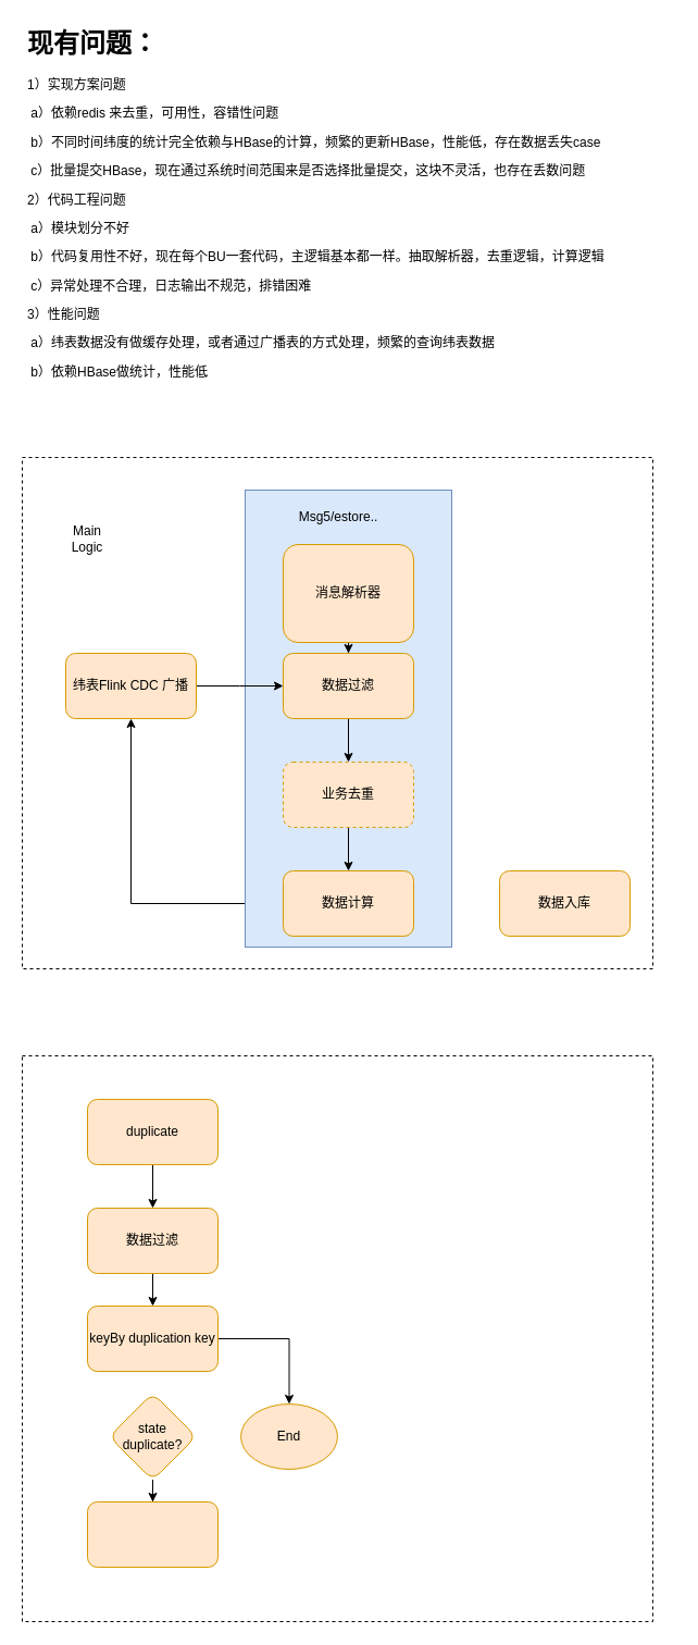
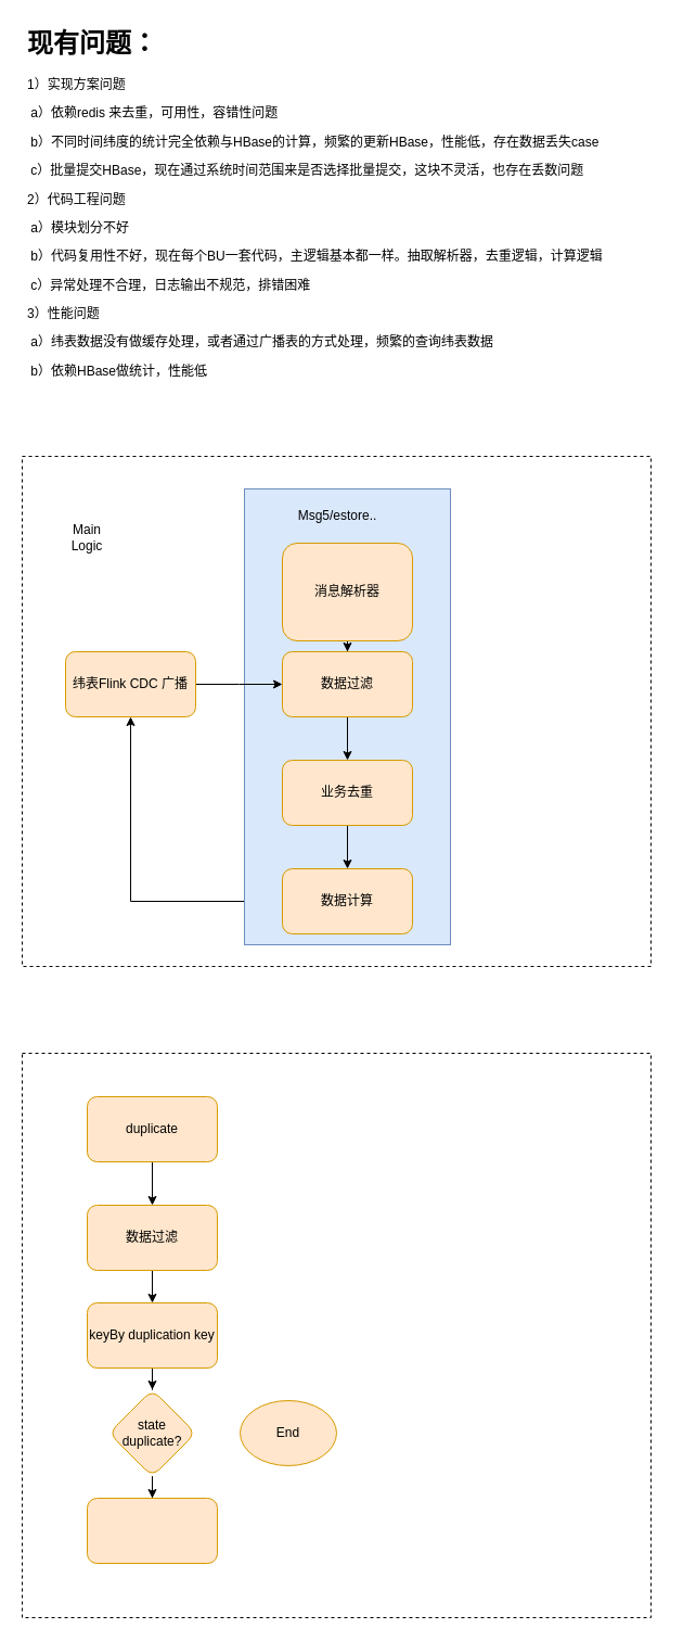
  <mxCell id="0" />
  <mxCell id="1" parent="0" />
  <mxCell id="2" value="" style="rounded=0;whiteSpace=wrap;html=1;dashed=1;" parent="1" vertex="1"><mxGeometry x="20" y="420" width="580" height="470" as="geometry" /></mxCell>
  <mxCell id="3" value="&lt;h1&gt;现有问题：&lt;/h1&gt;&lt;p&gt;1）实现方案问题&lt;/p&gt;&lt;p&gt;&lt;span style=&quot;white-space: pre&quot;&gt; a）依赖redis 来去重，可用性，容错性问题&lt;/span&gt;&lt;br&gt;&lt;/p&gt;&lt;p&gt;&lt;span style=&quot;white-space: pre&quot;&gt; b）不同时间纬度的统计完全依赖与HBase的计算，频繁的更新HBase，性能低，存在数据丢失case&lt;/span&gt;&lt;br&gt;&lt;/p&gt;&lt;p&gt;&lt;span style=&quot;white-space: pre&quot;&gt;&lt;span style=&quot;white-space: pre&quot;&gt; c）批量提交HBase，现在通过系统时间范围来是否选择批量提交，这块不灵活，也存在丢数问题&lt;/span&gt;&lt;/span&gt;&lt;/p&gt;&lt;p&gt;&lt;span style=&quot;white-space: pre&quot;&gt;2）代码工程问题&lt;/span&gt;&lt;/p&gt;&lt;p&gt;&lt;span style=&quot;white-space: pre&quot;&gt;&lt;span style=&quot;white-space: pre&quot;&gt; a）模块划分不好&lt;/span&gt;&lt;br&gt;&lt;/span&gt;&lt;/p&gt;&lt;p&gt;&lt;span style=&quot;white-space: pre&quot;&gt;&lt;span style=&quot;white-space: pre&quot;&gt;&lt;span style=&quot;white-space: pre&quot;&gt; b）代码复用性不好，现在每个BU一套代码，主逻辑基本都一样。抽取解析器，去重逻辑，计算逻辑&lt;/span&gt;&lt;br&gt;&lt;/span&gt;&lt;/span&gt;&lt;/p&gt;&lt;p&gt;&lt;span style=&quot;white-space: pre&quot;&gt;&lt;span style=&quot;white-space: pre&quot;&gt;&lt;span style=&quot;white-space: pre&quot;&gt;&lt;span style=&quot;white-space: pre&quot;&gt; c）异常处理不合理，日志输出不规范，排错困难&lt;/span&gt;&lt;/span&gt;&lt;/span&gt;&lt;/span&gt;&lt;/p&gt;&lt;p&gt;&lt;span style=&quot;white-space: pre&quot;&gt;3）性能问题&lt;/span&gt;&lt;/p&gt;&lt;p&gt;&lt;span style=&quot;white-space: pre&quot;&gt;&lt;span style=&quot;white-space: pre&quot;&gt; a）纬表数据没有做缓存处理，或者通过广播表的方式处理，频繁的查询纬表数据&lt;/span&gt;&lt;br&gt;&lt;/span&gt;&lt;/p&gt;&lt;p&gt;&lt;span style=&quot;white-space: pre&quot;&gt;&lt;span style=&quot;white-space: pre&quot;&gt;&lt;span style=&quot;white-space: pre&quot;&gt; b）依赖HBase做统计，性能低&lt;/span&gt;&lt;br&gt;&lt;/span&gt;&lt;/span&gt;&lt;/p&gt;" style="text;html=1;strokeColor=none;fillColor=none;spacing=5;spacingTop=-20;whiteSpace=wrap;overflow=hidden;rounded=0;" parent="1" vertex="1"><mxGeometry x="20" y="20" width="600" height="360" as="geometry" /></mxCell>
  <mxCell id="4" value="" style="edgeStyle=orthogonalEdgeStyle;rounded=0;orthogonalLoop=1;jettySize=auto;html=1;" parent="1" source="14" target="16" edge="1"><mxGeometry relative="1" as="geometry" /></mxCell>
  <mxCell id="5" value="" style="rounded=0;whiteSpace=wrap;html=1;fillColor=#dae8fc;strokeColor=#6c8ebf;" vertex="1" parent="1"><mxGeometry x="225" y="450" width="190" height="420" as="geometry" /></mxCell>
- <mxCell id="6" value="数据入库" style="whiteSpace=wrap;html=1;fillColor=#ffe6cc;strokeColor=#d79b00;rounded=1;" parent="1" vertex="1"><mxGeometry x="459" y="800" width="120" height="60" as="geometry" /></mxCell>
  <mxCell id="7" value="Main Logic" style="text;html=1;strokeColor=none;fillColor=none;align=center;verticalAlign=middle;whiteSpace=wrap;rounded=0;" vertex="1" parent="1"><mxGeometry x="50" y="480" width="60" height="30" as="geometry" /></mxCell>
  <mxCell id="8" value="" style="edgeStyle=orthogonalEdgeStyle;rounded=0;orthogonalLoop=1;jettySize=auto;html=1;" parent="1" source="9" target="11" edge="1"><mxGeometry relative="1" as="geometry" /></mxCell>
  <mxCell id="9" value="消息解析器" style="rounded=1;whiteSpace=wrap;html=1;fillColor=#ffe6cc;strokeColor=#d79b00;" parent="1" vertex="1"><mxGeometry x="260" y="500" width="120" height="90" as="geometry" /></mxCell>
  <mxCell id="10" value="" style="edgeStyle=orthogonalEdgeStyle;rounded=0;orthogonalLoop=1;jettySize=auto;html=1;" parent="1" source="11" target="13" edge="1"><mxGeometry relative="1" as="geometry" /></mxCell>
  <mxCell id="11" value="数据过滤&lt;br&gt;" style="rounded=1;whiteSpace=wrap;html=1;fillColor=#ffe6cc;strokeColor=#d79b00;" parent="1" vertex="1"><mxGeometry x="260" y="600" width="120" height="60" as="geometry" /></mxCell>
  <mxCell id="12" value="" style="edgeStyle=orthogonalEdgeStyle;rounded=0;orthogonalLoop=1;jettySize=auto;html=1;" parent="1" source="13" target="14" edge="1"><mxGeometry relative="1" as="geometry" /></mxCell>
- <mxCell id="13" value="&lt;span&gt;业务去重&lt;/span&gt;" style="whiteSpace=wrap;html=1;fillColor=#ffe6cc;strokeColor=#d79b00;rounded=1;dashed=1;" parent="1" vertex="1"><mxGeometry x="260" y="700" width="120" height="60" as="geometry" /></mxCell>
+ <mxCell id="13" value="&lt;span&gt;业务去重&lt;/span&gt;" style="whiteSpace=wrap;html=1;fillColor=#ffe6cc;strokeColor=#d79b00;rounded=1;" parent="1" vertex="1"><mxGeometry x="260" y="700" width="120" height="60" as="geometry" /></mxCell>
  <mxCell id="14" value="数据计算" style="whiteSpace=wrap;html=1;fillColor=#ffe6cc;strokeColor=#d79b00;rounded=1;" parent="1" vertex="1"><mxGeometry x="260" y="800" width="120" height="60" as="geometry" /></mxCell>
  <mxCell id="15" value="" style="edgeStyle=orthogonalEdgeStyle;rounded=0;orthogonalLoop=1;jettySize=auto;html=1;" parent="1" source="16" edge="1"><mxGeometry relative="1" as="geometry"><mxPoint x="260" y="630" as="targetPoint" /></mxGeometry></mxCell>
  <mxCell id="16" value="纬表Flink CDC 广播" style="rounded=1;whiteSpace=wrap;html=1;fillColor=#ffe6cc;strokeColor=#d79b00;" parent="1" vertex="1"><mxGeometry x="60" y="600" width="120" height="60" as="geometry" /></mxCell>
  <mxCell id="17" value="Msg5/estore.." style="text;html=1;strokeColor=none;fillColor=none;align=center;verticalAlign=middle;whiteSpace=wrap;rounded=0;" vertex="1" parent="1"><mxGeometry x="281" y="460" width="60" height="30" as="geometry" /></mxCell>
  <mxCell id="18" value="" style="rounded=0;whiteSpace=wrap;html=1;dashed=1;" vertex="1" parent="1"><mxGeometry x="20" y="970" width="580" height="520" as="geometry" /></mxCell>
  <mxCell id="19" value="" style="edgeStyle=orthogonalEdgeStyle;rounded=0;orthogonalLoop=1;jettySize=auto;html=1;" edge="1" parent="1" source="20" target="22"><mxGeometry relative="1" as="geometry" /></mxCell>
  <mxCell id="20" value="duplicate" style="rounded=1;whiteSpace=wrap;html=1;fillColor=#ffe6cc;strokeColor=#d79b00;" vertex="1" parent="1"><mxGeometry x="80" y="1010" width="120" height="60" as="geometry" /></mxCell>
  <mxCell id="21" value="" style="edgeStyle=orthogonalEdgeStyle;rounded=0;orthogonalLoop=1;jettySize=auto;html=1;" edge="1" parent="1" source="22" target="24"><mxGeometry relative="1" as="geometry" /></mxCell>
  <mxCell id="22" value="数据过滤" style="whiteSpace=wrap;html=1;fillColor=#ffe6cc;strokeColor=#d79b00;rounded=1;" vertex="1" parent="1"><mxGeometry x="80" y="1110" width="120" height="60" as="geometry" /></mxCell>
- <mxCell id="23" value="" style="edgeStyle=orthogonalEdgeStyle;rounded=0;orthogonalLoop=1;jettySize=auto;html=1;" edge="1" parent="1" source="24" target="27"><mxGeometry relative="1" as="geometry" /></mxCell>
+ <mxCell id="23" value="" style="edgeStyle=orthogonalEdgeStyle;rounded=0;orthogonalLoop=1;jettySize=auto;html=1;" edge="1" parent="1" source="24" target="26"><mxGeometry relative="1" as="geometry" /></mxCell>
  <mxCell id="24" value="keyBy duplication key" style="whiteSpace=wrap;html=1;fillColor=#ffe6cc;strokeColor=#d79b00;rounded=1;" vertex="1" parent="1"><mxGeometry x="80" y="1200" width="120" height="60" as="geometry" /></mxCell>
  <mxCell id="25" value="" style="edgeStyle=orthogonalEdgeStyle;rounded=0;orthogonalLoop=1;jettySize=auto;html=1;" edge="1" parent="1" source="26" target="28"><mxGeometry relative="1" as="geometry" /></mxCell>
  <mxCell id="26" value="state&lt;br&gt;duplicate?" style="rhombus;whiteSpace=wrap;html=1;fillColor=#ffe6cc;strokeColor=#d79b00;rounded=1;" vertex="1" parent="1"><mxGeometry x="100" y="1280" width="80" height="80" as="geometry" /></mxCell>
  <mxCell id="27" value="End" style="ellipse;whiteSpace=wrap;html=1;fillColor=#ffe6cc;strokeColor=#d79b00;rounded=1;" vertex="1" parent="1"><mxGeometry x="221" y="1290" width="89" height="60" as="geometry" /></mxCell>
  <mxCell id="28" value="" style="whiteSpace=wrap;html=1;fillColor=#ffe6cc;strokeColor=#d79b00;rounded=1;" vertex="1" parent="1"><mxGeometry x="80" y="1380" width="120" height="60" as="geometry" /></mxCell>
